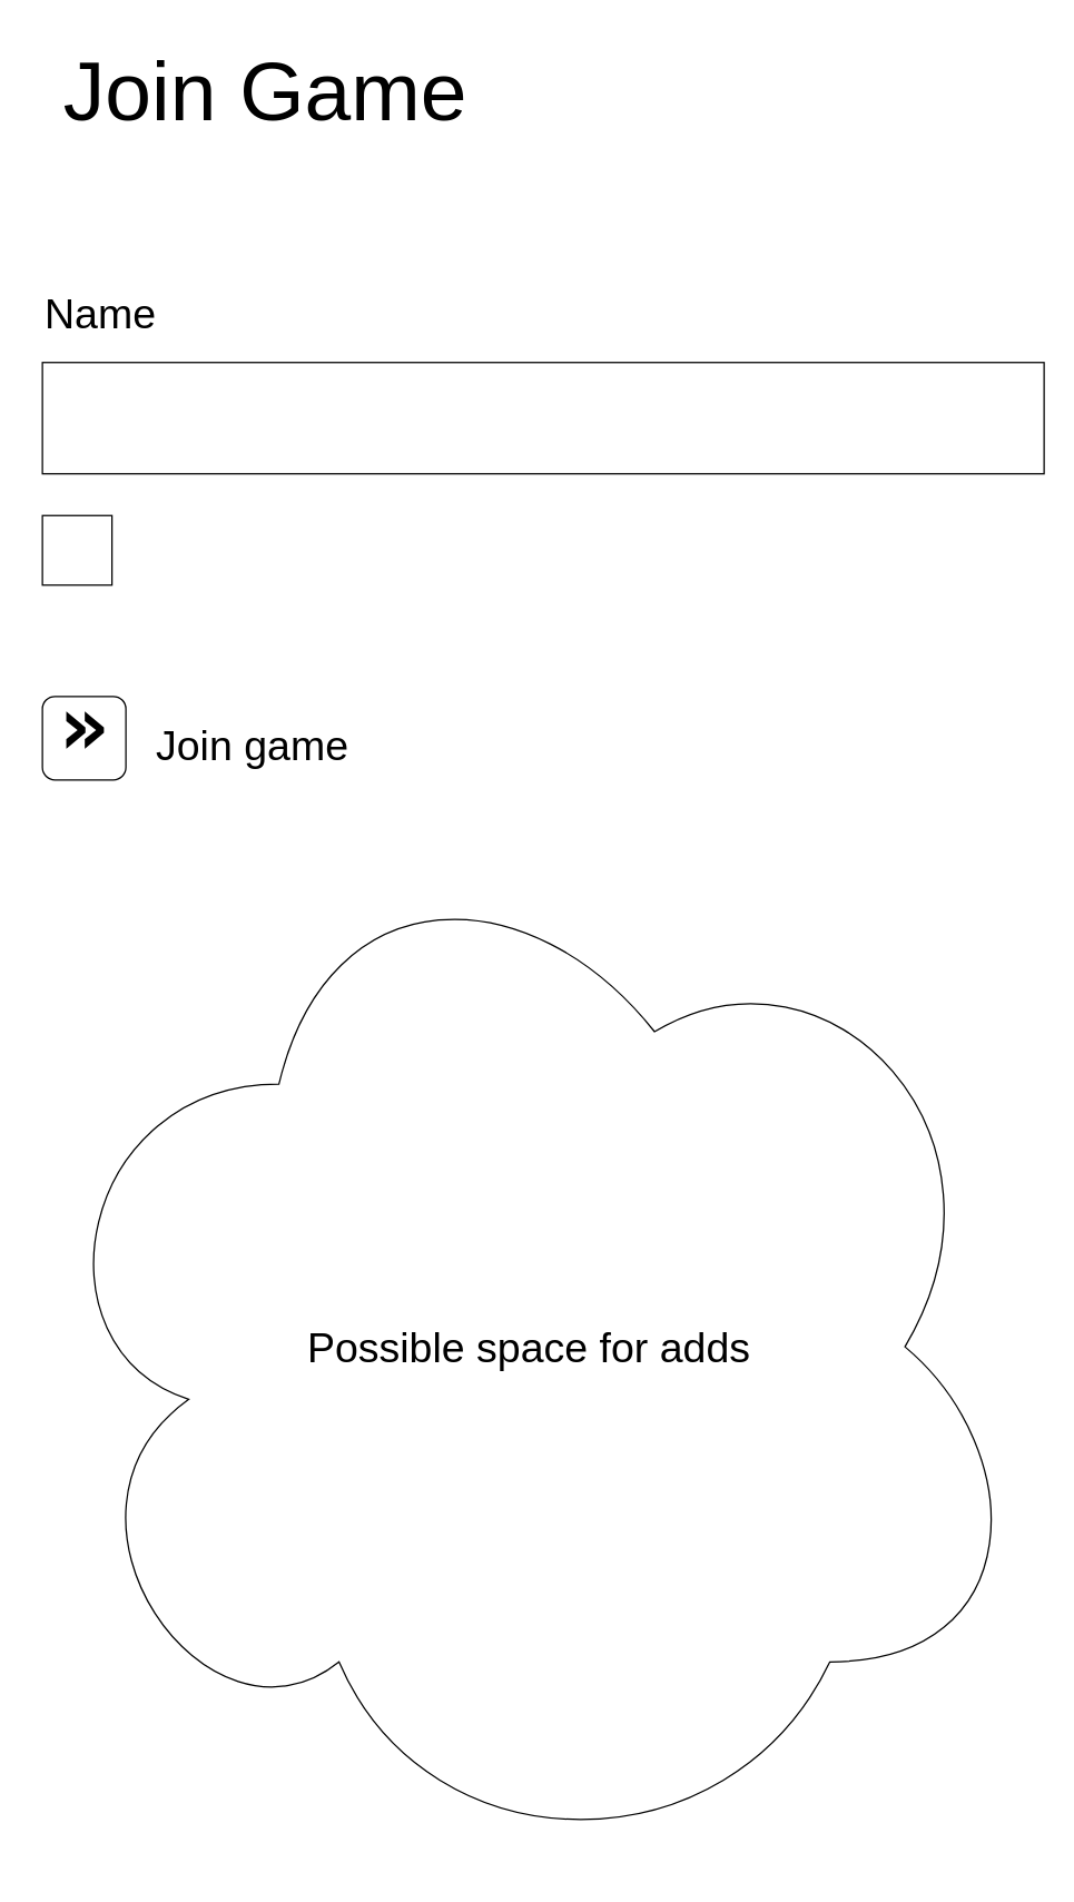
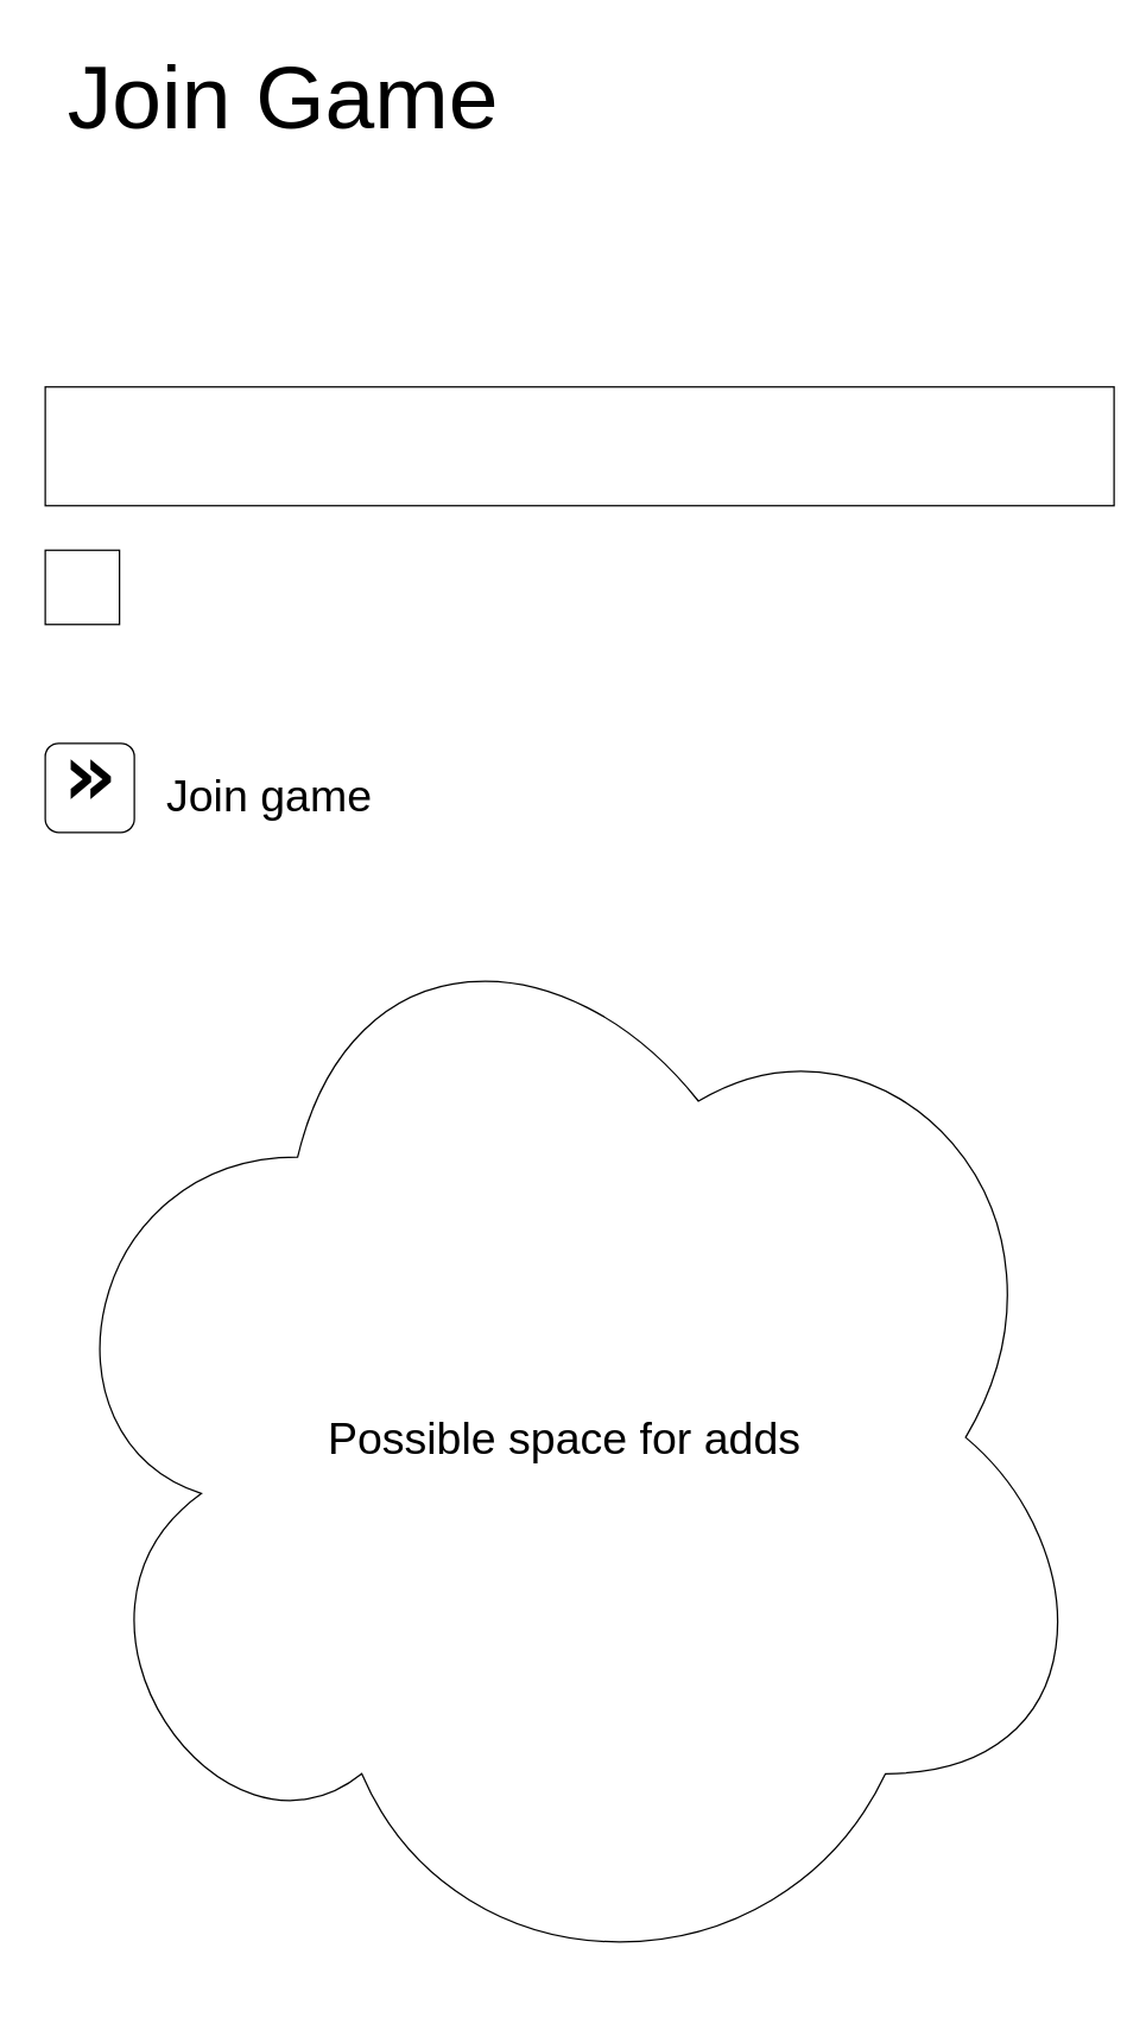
  <mxCell id="0" />
  <mxCell id="1" parent="0" />
  <mxCell id="2" value="&lt;font style=&quot;font-size: 60px;&quot;&gt;Join Game&lt;/font&gt;" style="text;html=1;align=center;verticalAlign=middle;resizable=0;points=[];autosize=1;strokeColor=none;fillColor=none;" vertex="1" parent="1"><mxGeometry x="35" y="20" width="310" height="90" as="geometry" /></mxCell>
  <mxCell id="3" value="" style="rounded=0;whiteSpace=wrap;html=1;fontSize=60;" vertex="1" parent="1"><mxGeometry x="30" y="260" width="720" height="80" as="geometry" /></mxCell>
- <mxCell id="4" value="&lt;font style=&quot;font-size: 30px;&quot;&gt;Name&lt;/font&gt;" style="text;html=1;align=left;verticalAlign=middle;resizable=0;points=[];autosize=1;strokeColor=none;fillColor=none;" vertex="1" parent="1"><mxGeometry x="30" y="200" width="100" height="50" as="geometry" /></mxCell>
  <mxCell id="5" value="" style="whiteSpace=wrap;html=1;aspect=fixed;fontSize=30;" vertex="1" parent="1"><mxGeometry x="30" y="370" width="50" height="50" as="geometry" /></mxCell>
  <mxCell id="6" value="Possible space for adds" style="ellipse;shape=cloud;whiteSpace=wrap;html=1;fontSize=30;" vertex="1" parent="1"><mxGeometry x="20" y="590" width="720" height="755" as="geometry" /></mxCell>
  <mxCell id="7" value="&lt;pre style=&quot;line-height: 166%;&quot;&gt;&lt;font style=&quot;font-size: 60px;&quot;&gt;&lt;b&gt;»&lt;/b&gt;&lt;/font&gt;&lt;br&gt;&lt;/pre&gt;" style="rounded=1;whiteSpace=wrap;html=1;container=0;" vertex="1" parent="1"><mxGeometry x="30" y="500" width="60" height="60" as="geometry" /></mxCell>
  <mxCell id="8" value="&lt;font style=&quot;font-size: 30px;&quot;&gt;Join game&lt;/font&gt;" style="text;html=1;align=left;verticalAlign=middle;resizable=0;points=[];autosize=1;strokeColor=none;fillColor=none;" vertex="1" parent="1"><mxGeometry x="110" y="510" width="160" height="50" as="geometry" /></mxCell>
